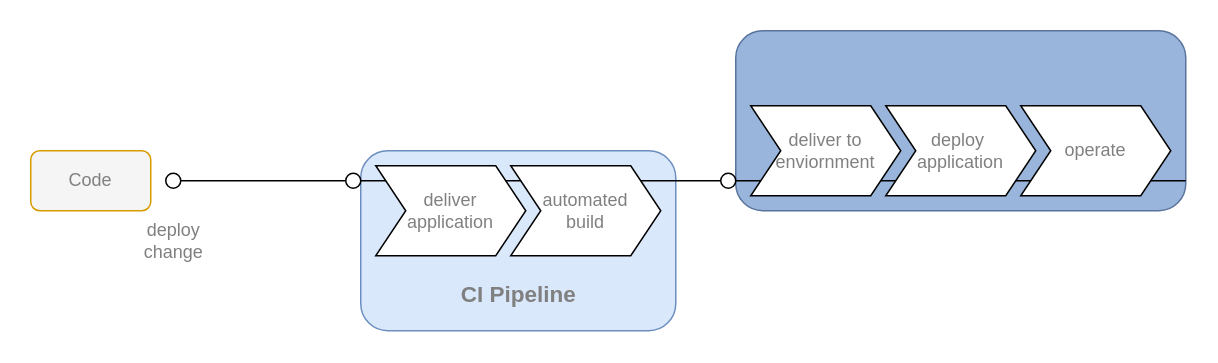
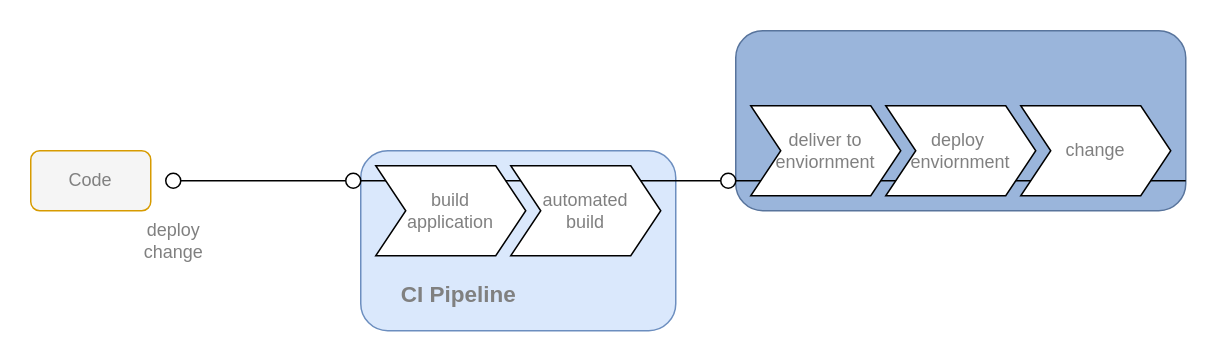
  <mxCell id="0" />
  <mxCell id="1" parent="0" />
  <mxCell id="2" value="" style="rounded=1;whiteSpace=wrap;html=1;fillColor=#DAE8FC;strokeColor=#6c8ebf;" parent="1" vertex="1"><mxGeometry x="240" y="100" width="210" height="120" as="geometry" /></mxCell>
  <mxCell id="3" value="" style="rounded=1;whiteSpace=wrap;html=1;fillColor=#9ab5db;strokeColor=#58749C;gradientColor=none;" parent="1" vertex="1"><mxGeometry x="490" y="20" width="300" height="120" as="geometry" /></mxCell>
  <mxCell id="4" value="&lt;font color=&quot;#808080&quot;&gt;Code&lt;/font&gt;" style="rounded=1;whiteSpace=wrap;html=1;fillColor=#f5f5f5;strokeColor=#d79b00;" vertex="1" parent="1"><mxGeometry x="20" y="100" width="80" height="40" as="geometry" /></mxCell>
  <mxCell id="5" value="" style="endArrow=none;html=1;rounded=0;startArrow=none;" edge="1" parent="1" source="16"><mxGeometry width="50" height="50" relative="1" as="geometry"><mxPoint x="110" y="120" as="sourcePoint" /><mxPoint x="790" y="120" as="targetPoint" /></mxGeometry></mxCell>
- <mxCell id="6" value="&lt;font color=&quot;#808080&quot; style=&quot;font-size: 15px;&quot;&gt;&lt;b&gt;CI Pipeline&lt;/b&gt;&lt;/font&gt;" style="text;html=1;align=center;verticalAlign=middle;resizable=0;points=[];autosize=1;strokeColor=none;fillColor=none;" vertex="1" parent="1"><mxGeometry x="295" y="180" width="100" height="30" as="geometry" /></mxCell>
- <mxCell id="7" value="&lt;font color=&quot;#808080&quot;&gt;deploy&amp;nbsp;&lt;br&gt;application&lt;/font&gt;" style="shape=step;perimeter=stepPerimeter;whiteSpace=wrap;html=1;fixedSize=1;" vertex="1" parent="1"><mxGeometry x="590" y="70" width="100" height="60" as="geometry" /></mxCell>
- <mxCell id="8" value="&lt;font color=&quot;#808080&quot;&gt;operate&lt;/font&gt;" style="shape=step;perimeter=stepPerimeter;whiteSpace=wrap;html=1;fixedSize=1;" vertex="1" parent="1"><mxGeometry x="680" y="70" width="100" height="60" as="geometry" /></mxCell>
+ <mxCell id="6" value="&lt;font color=&quot;#808080&quot; style=&quot;font-size: 15px;&quot;&gt;&lt;b&gt;CI Pipeline&lt;/b&gt;&lt;/font&gt;" style="text;html=1;align=center;verticalAlign=middle;resizable=0;points=[];autosize=1;strokeColor=none;fillColor=none;" vertex="1" parent="1"><mxGeometry x="255" y="180" width="100" height="30" as="geometry" /></mxCell>
+ <mxCell id="7" value="&lt;font color=&quot;#808080&quot;&gt;deploy&amp;nbsp;&lt;br&gt;enviornment&lt;/font&gt;" style="shape=step;perimeter=stepPerimeter;whiteSpace=wrap;html=1;fixedSize=1;" vertex="1" parent="1"><mxGeometry x="590" y="70" width="100" height="60" as="geometry" /></mxCell>
+ <mxCell id="8" value="&lt;font color=&quot;#808080&quot;&gt;change&lt;/font&gt;" style="shape=step;perimeter=stepPerimeter;whiteSpace=wrap;html=1;fixedSize=1;" vertex="1" parent="1"><mxGeometry x="680" y="70" width="100" height="60" as="geometry" /></mxCell>
  <mxCell id="9" value="" style="endArrow=none;html=1;rounded=0;" edge="1" parent="1" target="10"><mxGeometry width="50" height="50" relative="1" as="geometry"><mxPoint x="110" y="120" as="sourcePoint" /><mxPoint x="790" y="120" as="targetPoint" /></mxGeometry></mxCell>
  <mxCell id="10" value="" style="ellipse;whiteSpace=wrap;html=1;aspect=fixed;" vertex="1" parent="1"><mxGeometry x="110" y="115" width="10" height="10" as="geometry" /></mxCell>
  <mxCell id="11" value="&lt;font color=&quot;#808080&quot;&gt;deploy &lt;br&gt;change&lt;/font&gt;" style="text;html=1;align=center;verticalAlign=middle;resizable=0;points=[];autosize=1;strokeColor=none;fillColor=none;" vertex="1" parent="1"><mxGeometry x="85" y="140" width="60" height="40" as="geometry" /></mxCell>
  <mxCell id="12" value="&lt;div style=&quot;&quot;&gt;&lt;span style=&quot;background-color: initial;&quot;&gt;&lt;font color=&quot;#808080&quot;&gt;deliver to&lt;/font&gt;&lt;/span&gt;&lt;/div&gt;&lt;div style=&quot;&quot;&gt;&lt;span style=&quot;background-color: initial;&quot;&gt;&lt;font color=&quot;#808080&quot;&gt;enviornment&lt;/font&gt;&lt;/span&gt;&lt;/div&gt;" style="shape=step;perimeter=stepPerimeter;whiteSpace=wrap;html=1;fixedSize=1;align=center;" vertex="1" parent="1"><mxGeometry x="500" y="70" width="100" height="60" as="geometry" /></mxCell>
  <mxCell id="13" value="" style="endArrow=none;html=1;rounded=0;startArrow=none;" edge="1" parent="1" source="10" target="14"><mxGeometry width="50" height="50" relative="1" as="geometry"><mxPoint x="120" y="120" as="sourcePoint" /><mxPoint x="790" y="120" as="targetPoint" /></mxGeometry></mxCell>
  <mxCell id="14" value="" style="ellipse;whiteSpace=wrap;html=1;aspect=fixed;" vertex="1" parent="1"><mxGeometry x="230" y="115" width="10" height="10" as="geometry" /></mxCell>
  <mxCell id="15" value="" style="endArrow=none;html=1;rounded=0;startArrow=none;" edge="1" parent="1" source="14" target="16"><mxGeometry width="50" height="50" relative="1" as="geometry"><mxPoint x="230" y="120" as="sourcePoint" /><mxPoint x="790" y="120" as="targetPoint" /></mxGeometry></mxCell>
  <mxCell id="16" value="" style="ellipse;whiteSpace=wrap;html=1;aspect=fixed;" vertex="1" parent="1"><mxGeometry x="480" y="115" width="10" height="10" as="geometry" /></mxCell>
  <mxCell id="17" value="&lt;font color=&quot;#808080&quot;&gt;automated &lt;br&gt;build&lt;/font&gt;" style="shape=step;perimeter=stepPerimeter;whiteSpace=wrap;html=1;fixedSize=1;" vertex="1" parent="1"><mxGeometry x="340" y="110" width="100" height="60" as="geometry" /></mxCell>
- <mxCell id="18" value="&lt;font color=&quot;#808080&quot;&gt;deliver &lt;br&gt;application&lt;/font&gt;" style="shape=step;perimeter=stepPerimeter;whiteSpace=wrap;html=1;fixedSize=1;" vertex="1" parent="1"><mxGeometry x="250" y="110" width="100" height="60" as="geometry" /></mxCell>
+ <mxCell id="18" value="&lt;font color=&quot;#808080&quot;&gt;build &lt;br&gt;application&lt;/font&gt;" style="shape=step;perimeter=stepPerimeter;whiteSpace=wrap;html=1;fixedSize=1;" vertex="1" parent="1"><mxGeometry x="250" y="110" width="100" height="60" as="geometry" /></mxCell>
